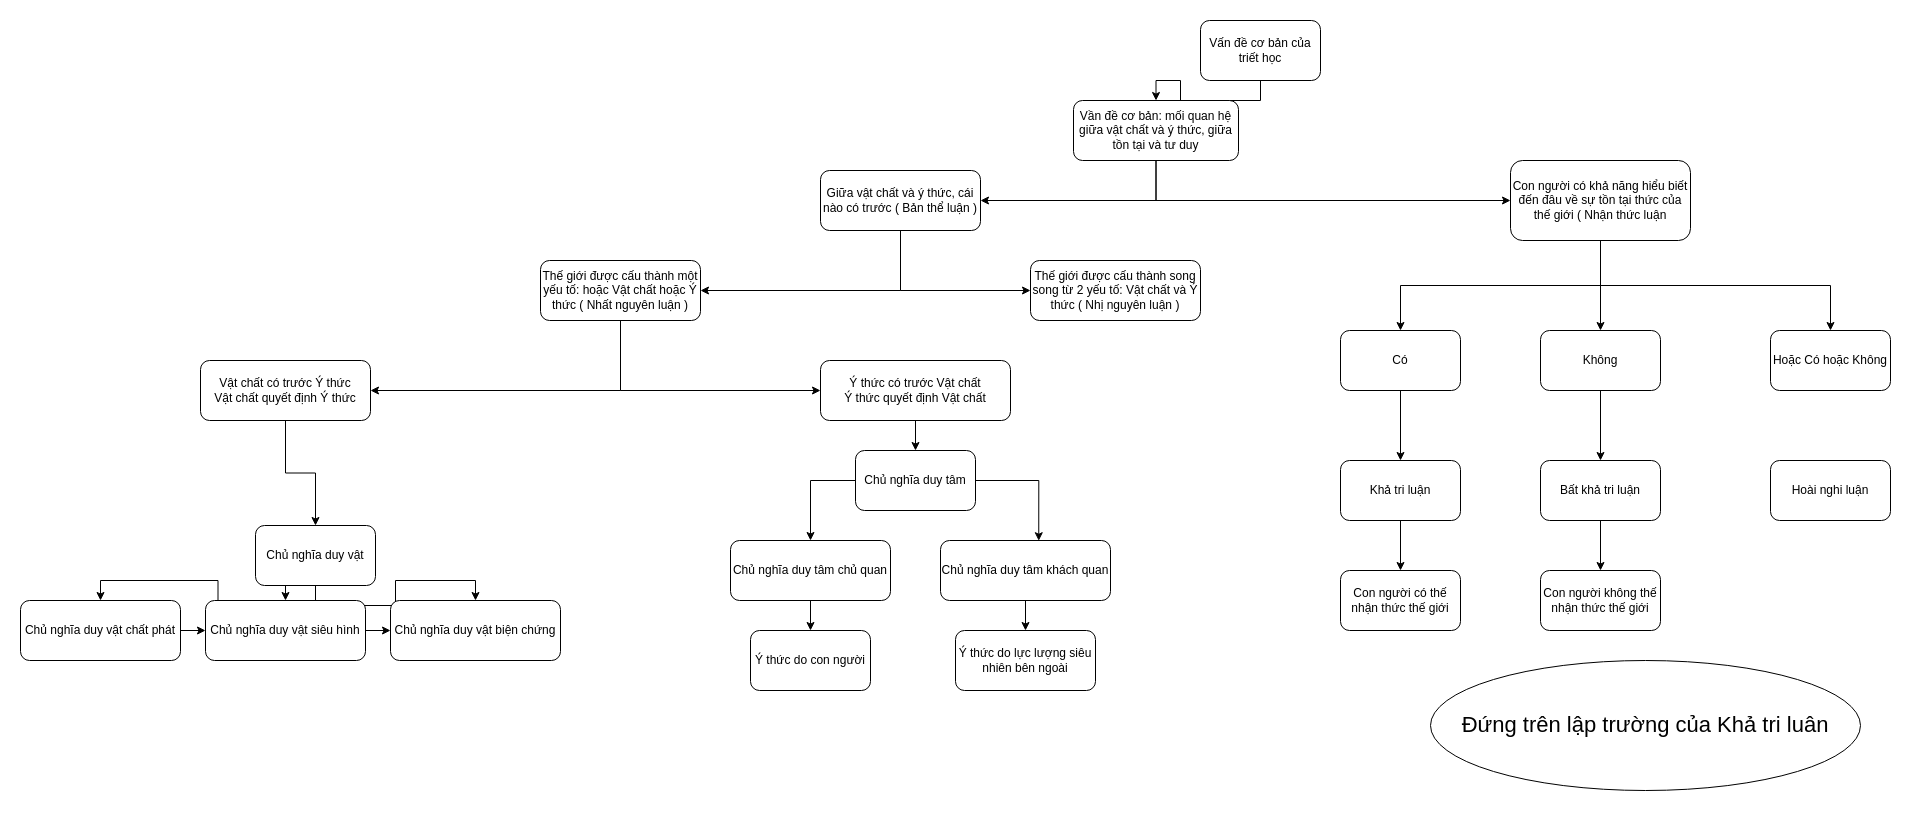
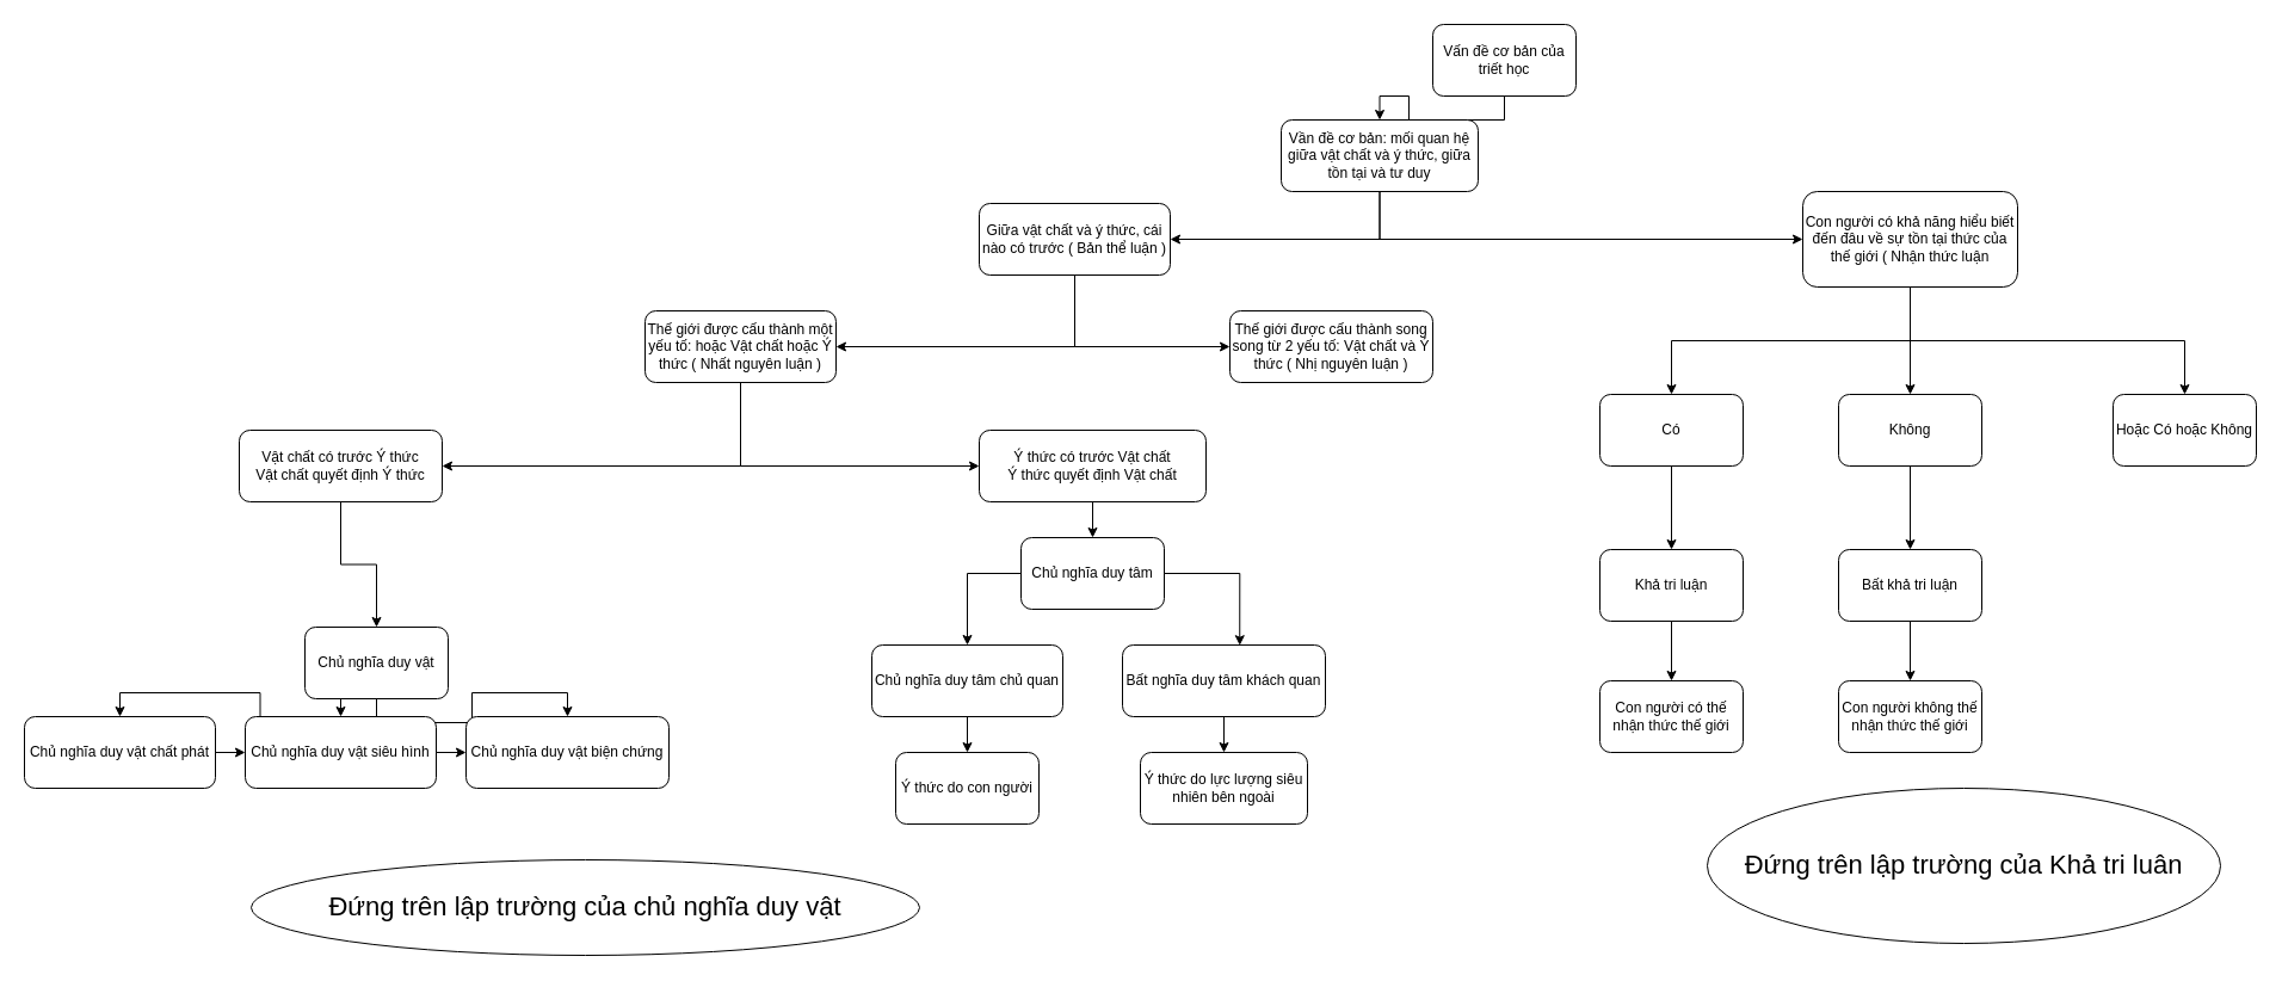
  <mxCell id="0" />
  <mxCell id="1" parent="0" />
  <mxCell id="2" style="edgeStyle=orthogonalEdgeStyle;rounded=0;orthogonalLoop=1;jettySize=auto;html=1;exitX=0.5;exitY=1;exitDx=0;exitDy=0;entryX=0.5;entryY=0;entryDx=0;entryDy=0;fontSize=22;" edge="1" parent="1" source="3" target="6"><mxGeometry relative="1" as="geometry" /></mxCell>
  <mxCell id="3" value="Vấn đề cơ bản của triết học" style="rounded=1;whiteSpace=wrap;html=1;" vertex="1" parent="1"><mxGeometry x="1200" y="20" width="120" height="60" as="geometry" /></mxCell>
  <mxCell id="4" style="edgeStyle=orthogonalEdgeStyle;rounded=0;orthogonalLoop=1;jettySize=auto;html=1;exitX=0.5;exitY=1;exitDx=0;exitDy=0;entryX=1;entryY=0.5;entryDx=0;entryDy=0;fontSize=22;" edge="1" parent="1" source="6" target="9"><mxGeometry relative="1" as="geometry" /></mxCell>
  <mxCell id="5" style="edgeStyle=orthogonalEdgeStyle;rounded=0;orthogonalLoop=1;jettySize=auto;html=1;exitX=0.5;exitY=1;exitDx=0;exitDy=0;entryX=0;entryY=0.5;entryDx=0;entryDy=0;fontSize=22;" edge="1" parent="1" source="6" target="40"><mxGeometry relative="1" as="geometry" /></mxCell>
  <mxCell id="6" value="Vần đề cơ bản: mối quan hệ giữa vật chất và ý thức, giữa tồn tại và tư duy" style="rounded=1;whiteSpace=wrap;html=1;" vertex="1" parent="1"><mxGeometry x="1073" y="100" width="165" height="60" as="geometry" /></mxCell>
  <mxCell id="7" style="edgeStyle=orthogonalEdgeStyle;rounded=0;orthogonalLoop=1;jettySize=auto;html=1;exitX=0.5;exitY=1;exitDx=0;exitDy=0;entryX=0;entryY=0.5;entryDx=0;entryDy=0;fontSize=22;" edge="1" parent="1" source="9" target="13"><mxGeometry relative="1" as="geometry" /></mxCell>
  <mxCell id="8" style="edgeStyle=orthogonalEdgeStyle;rounded=0;orthogonalLoop=1;jettySize=auto;html=1;exitX=0.5;exitY=1;exitDx=0;exitDy=0;entryX=1;entryY=0.5;entryDx=0;entryDy=0;fontSize=22;" edge="1" parent="1" source="9" target="12"><mxGeometry relative="1" as="geometry" /></mxCell>
  <mxCell id="9" value="Giữa vật chất và ý thức, cái nào có trước ( Bản thể luận )" style="rounded=1;whiteSpace=wrap;html=1;" vertex="1" parent="1"><mxGeometry x="820" y="170" width="160" height="60" as="geometry" /></mxCell>
  <mxCell id="10" style="edgeStyle=orthogonalEdgeStyle;rounded=0;orthogonalLoop=1;jettySize=auto;html=1;exitX=0.5;exitY=1;exitDx=0;exitDy=0;entryX=1;entryY=0.5;entryDx=0;entryDy=0;fontSize=22;" edge="1" parent="1" source="12" target="15"><mxGeometry relative="1" as="geometry" /></mxCell>
  <mxCell id="11" style="edgeStyle=orthogonalEdgeStyle;rounded=0;orthogonalLoop=1;jettySize=auto;html=1;exitX=0.5;exitY=1;exitDx=0;exitDy=0;entryX=0;entryY=0.5;entryDx=0;entryDy=0;fontSize=22;" edge="1" parent="1" source="12" target="26"><mxGeometry relative="1" as="geometry" /></mxCell>
  <mxCell id="12" value="Thế giới được cấu thành một yếu tố: hoặc Vật chất hoặc Ý thức ( Nhất nguyên luận )" style="rounded=1;whiteSpace=wrap;html=1;" vertex="1" parent="1"><mxGeometry x="540" y="260" width="160" height="60" as="geometry" /></mxCell>
  <mxCell id="13" value="Thế giới được cấu thành song song từ 2 yếu tố: Vật chất và Ý thức ( Nhị nguyên luận )" style="rounded=1;whiteSpace=wrap;html=1;" vertex="1" parent="1"><mxGeometry x="1030" y="260" width="170" height="60" as="geometry" /></mxCell>
  <mxCell id="14" style="edgeStyle=orthogonalEdgeStyle;rounded=0;orthogonalLoop=1;jettySize=auto;html=1;exitX=0.5;exitY=1;exitDx=0;exitDy=0;entryX=0.5;entryY=0;entryDx=0;entryDy=0;fontSize=22;" edge="1" parent="1" source="15" target="19"><mxGeometry relative="1" as="geometry" /></mxCell>
  <mxCell id="15" value="Vật chất có trước Ý thức&lt;br&gt;Vật chất quyết định Ý thức" style="rounded=1;whiteSpace=wrap;html=1;" vertex="1" parent="1"><mxGeometry x="200" y="360" width="170" height="60" as="geometry" /></mxCell>
  <mxCell id="16" style="edgeStyle=orthogonalEdgeStyle;rounded=0;orthogonalLoop=1;jettySize=auto;html=1;exitX=0.5;exitY=1;exitDx=0;exitDy=0;entryX=0.5;entryY=0;entryDx=0;entryDy=0;fontSize=22;" edge="1" parent="1" source="19" target="23"><mxGeometry relative="1" as="geometry" /></mxCell>
  <mxCell id="17" style="edgeStyle=orthogonalEdgeStyle;rounded=0;orthogonalLoop=1;jettySize=auto;html=1;exitX=0.5;exitY=1;exitDx=0;exitDy=0;fontSize=22;" edge="1" parent="1" source="19" target="21"><mxGeometry relative="1" as="geometry" /></mxCell>
  <mxCell id="18" style="edgeStyle=orthogonalEdgeStyle;rounded=0;orthogonalLoop=1;jettySize=auto;html=1;exitX=0.5;exitY=1;exitDx=0;exitDy=0;entryX=0.5;entryY=0;entryDx=0;entryDy=0;fontSize=22;" edge="1" parent="1" source="19" target="24"><mxGeometry relative="1" as="geometry" /></mxCell>
  <mxCell id="19" value="Chủ nghĩa duy vật" style="rounded=1;whiteSpace=wrap;html=1;" vertex="1" parent="1"><mxGeometry x="255" y="525" width="120" height="60" as="geometry" /></mxCell>
  <mxCell id="20" style="edgeStyle=orthogonalEdgeStyle;rounded=0;orthogonalLoop=1;jettySize=auto;html=1;exitX=1;exitY=0.5;exitDx=0;exitDy=0;entryX=0;entryY=0.5;entryDx=0;entryDy=0;fontSize=22;" edge="1" parent="1" source="21" target="23"><mxGeometry relative="1" as="geometry" /></mxCell>
  <mxCell id="21" value="Chủ nghĩa duy vật chất phát" style="rounded=1;whiteSpace=wrap;html=1;" vertex="1" parent="1"><mxGeometry x="20" y="600" width="160" height="60" as="geometry" /></mxCell>
  <mxCell id="22" style="edgeStyle=orthogonalEdgeStyle;rounded=0;orthogonalLoop=1;jettySize=auto;html=1;exitX=1;exitY=0.5;exitDx=0;exitDy=0;entryX=0;entryY=0.5;entryDx=0;entryDy=0;fontSize=22;" edge="1" parent="1" source="23" target="24"><mxGeometry relative="1" as="geometry" /></mxCell>
  <mxCell id="23" value="Chủ nghĩa duy vật siêu hình" style="rounded=1;whiteSpace=wrap;html=1;" vertex="1" parent="1"><mxGeometry x="205" y="600" width="160" height="60" as="geometry" /></mxCell>
  <mxCell id="24" value="Chủ nghĩa duy vật biện chứng" style="rounded=1;whiteSpace=wrap;html=1;" vertex="1" parent="1"><mxGeometry x="390" y="600" width="170" height="60" as="geometry" /></mxCell>
  <mxCell id="25" style="edgeStyle=orthogonalEdgeStyle;rounded=0;orthogonalLoop=1;jettySize=auto;html=1;exitX=0.5;exitY=1;exitDx=0;exitDy=0;entryX=0.5;entryY=0;entryDx=0;entryDy=0;fontSize=22;" edge="1" parent="1" source="26" target="29"><mxGeometry relative="1" as="geometry" /></mxCell>
  <mxCell id="26" value="Ý thức có trước Vật chất&lt;br&gt;Ý thức quyết định Vật chất" style="rounded=1;whiteSpace=wrap;html=1;" vertex="1" parent="1"><mxGeometry x="820" y="360" width="190" height="60" as="geometry" /></mxCell>
  <mxCell id="27" style="edgeStyle=orthogonalEdgeStyle;rounded=0;orthogonalLoop=1;jettySize=auto;html=1;exitX=0;exitY=0.5;exitDx=0;exitDy=0;entryX=0.5;entryY=0;entryDx=0;entryDy=0;fontSize=22;" edge="1" parent="1" source="29" target="31"><mxGeometry relative="1" as="geometry" /></mxCell>
  <mxCell id="28" style="edgeStyle=orthogonalEdgeStyle;rounded=0;orthogonalLoop=1;jettySize=auto;html=1;exitX=1;exitY=0.5;exitDx=0;exitDy=0;entryX=0.578;entryY=0.004;entryDx=0;entryDy=0;entryPerimeter=0;fontSize=22;" edge="1" parent="1" source="29" target="33"><mxGeometry relative="1" as="geometry" /></mxCell>
  <mxCell id="29" value="Chủ nghĩa duy tâm" style="rounded=1;whiteSpace=wrap;html=1;" vertex="1" parent="1"><mxGeometry x="855" y="450" width="120" height="60" as="geometry" /></mxCell>
  <mxCell id="30" style="edgeStyle=orthogonalEdgeStyle;rounded=0;orthogonalLoop=1;jettySize=auto;html=1;exitX=0.5;exitY=1;exitDx=0;exitDy=0;entryX=0.5;entryY=0;entryDx=0;entryDy=0;fontSize=22;" edge="1" parent="1" source="31" target="34"><mxGeometry relative="1" as="geometry" /></mxCell>
  <mxCell id="31" value="Chủ nghĩa duy tâm chủ quan" style="rounded=1;whiteSpace=wrap;html=1;" vertex="1" parent="1"><mxGeometry y="540" width="160" height="60" as="geometry" x="730" /></mxCell>
  <mxCell id="32" style="edgeStyle=orthogonalEdgeStyle;rounded=0;orthogonalLoop=1;jettySize=auto;html=1;exitX=0.5;exitY=1;exitDx=0;exitDy=0;entryX=0.5;entryY=0;entryDx=0;entryDy=0;fontSize=22;" edge="1" parent="1" source="33" target="35"><mxGeometry relative="1" as="geometry" /></mxCell>
- <mxCell id="33" value="Chủ nghĩa duy tâm khách quan" style="rounded=1;whiteSpace=wrap;html=1;" vertex="1" parent="1"><mxGeometry x="940" y="540" width="170" height="60" as="geometry" /></mxCell>
+ <mxCell id="33" value="Bất nghĩa duy tâm khách quan" style="rounded=1;whiteSpace=wrap;html=1;" vertex="1" parent="1"><mxGeometry x="940" y="540" width="170" height="60" as="geometry" /></mxCell>
  <mxCell id="34" value="Ý thức do con người" style="rounded=1;whiteSpace=wrap;html=1;" vertex="1" parent="1"><mxGeometry x="750" y="630" width="120" height="60" as="geometry" /></mxCell>
  <mxCell id="35" value="Ý thức do lực lượng siêu nhiên bên ngoài" style="rounded=1;whiteSpace=wrap;html=1;" vertex="1" parent="1"><mxGeometry x="955" y="630" width="140" height="60" as="geometry" /></mxCell>
+ <mxCell id="36" value="Đứng trên lập trường của chủ nghĩa duy vật" style="ellipse;whiteSpace=wrap;html=1;fontSize=22;" vertex="1" parent="1"><mxGeometry x="210" y="720" width="560" height="80" as="geometry" /></mxCell>
  <mxCell id="37" style="edgeStyle=orthogonalEdgeStyle;rounded=0;orthogonalLoop=1;jettySize=auto;html=1;exitX=0.5;exitY=1;exitDx=0;exitDy=0;entryX=0.5;entryY=0;entryDx=0;entryDy=0;fontSize=22;" edge="1" parent="1" source="40" target="44"><mxGeometry relative="1" as="geometry" /></mxCell>
  <mxCell id="38" style="edgeStyle=orthogonalEdgeStyle;rounded=0;orthogonalLoop=1;jettySize=auto;html=1;exitX=0.5;exitY=1;exitDx=0;exitDy=0;entryX=0.5;entryY=0;entryDx=0;entryDy=0;fontSize=22;" edge="1" parent="1" source="40" target="42"><mxGeometry relative="1" as="geometry" /></mxCell>
  <mxCell id="39" style="edgeStyle=orthogonalEdgeStyle;rounded=0;orthogonalLoop=1;jettySize=auto;html=1;exitX=0.5;exitY=1;exitDx=0;exitDy=0;entryX=0.5;entryY=0;entryDx=0;entryDy=0;fontSize=22;" edge="1" parent="1" source="40" target="45"><mxGeometry relative="1" as="geometry" /></mxCell>
  <mxCell id="40" value="Con người có khả năng hiểu biết đến đâu về sự tồn tại thức của thế giới ( Nhận thức luận" style="rounded=1;whiteSpace=wrap;html=1;fontSize=12;" vertex="1" parent="1"><mxGeometry x="1510" y="160" width="180" height="80" as="geometry" /></mxCell>
  <mxCell id="41" style="edgeStyle=orthogonalEdgeStyle;rounded=0;orthogonalLoop=1;jettySize=auto;html=1;exitX=0.5;exitY=1;exitDx=0;exitDy=0;entryX=0.5;entryY=0;entryDx=0;entryDy=0;fontSize=22;" edge="1" parent="1" source="42" target="47"><mxGeometry relative="1" as="geometry" /></mxCell>
  <mxCell id="42" value="Có" style="rounded=1;whiteSpace=wrap;html=1;fontSize=12;" vertex="1" parent="1"><mxGeometry x="1340" y="330" width="120" height="60" as="geometry" /></mxCell>
  <mxCell id="43" style="edgeStyle=orthogonalEdgeStyle;rounded=0;orthogonalLoop=1;jettySize=auto;html=1;exitX=0.5;exitY=1;exitDx=0;exitDy=0;entryX=0.5;entryY=0;entryDx=0;entryDy=0;fontSize=22;" edge="1" parent="1" source="44" target="49"><mxGeometry relative="1" as="geometry" /></mxCell>
  <mxCell id="44" value="Không" style="rounded=1;whiteSpace=wrap;html=1;fontSize=12;" vertex="1" parent="1"><mxGeometry x="1540" y="330" width="120" height="60" as="geometry" /></mxCell>
  <mxCell id="45" value="Hoặc Có hoặc Không" style="rounded=1;whiteSpace=wrap;html=1;fontSize=12;" vertex="1" parent="1"><mxGeometry x="1770" y="330" width="120" height="60" as="geometry" /></mxCell>
  <mxCell id="46" style="edgeStyle=orthogonalEdgeStyle;rounded=0;orthogonalLoop=1;jettySize=auto;html=1;exitX=0.5;exitY=1;exitDx=0;exitDy=0;entryX=0.5;entryY=0;entryDx=0;entryDy=0;fontSize=22;" edge="1" parent="1" source="47" target="51"><mxGeometry relative="1" as="geometry" /></mxCell>
  <mxCell id="47" value="Khả tri luận" style="rounded=1;whiteSpace=wrap;html=1;fontSize=12;" vertex="1" parent="1"><mxGeometry x="1340" y="460" width="120" height="60" as="geometry" /></mxCell>
  <mxCell id="48" style="edgeStyle=orthogonalEdgeStyle;rounded=0;orthogonalLoop=1;jettySize=auto;html=1;exitX=0.5;exitY=1;exitDx=0;exitDy=0;entryX=0.5;entryY=0;entryDx=0;entryDy=0;fontSize=22;" edge="1" parent="1" source="49" target="52"><mxGeometry relative="1" as="geometry" /></mxCell>
  <mxCell id="49" value="Bất khả tri luận" style="rounded=1;whiteSpace=wrap;html=1;fontSize=12;" vertex="1" parent="1"><mxGeometry x="1540" y="460" width="120" height="60" as="geometry" /></mxCell>
- <mxCell id="50" value="Hoài nghi luận" style="rounded=1;whiteSpace=wrap;html=1;fontSize=12;" vertex="1" parent="1"><mxGeometry x="1770" y="460" width="120" height="60" as="geometry" /></mxCell>
  <mxCell id="51" value="Con người có thế nhận thức thế giới" style="rounded=1;whiteSpace=wrap;html=1;fontSize=12;" vertex="1" parent="1"><mxGeometry x="1340" y="570" width="120" height="60" as="geometry" /></mxCell>
  <mxCell id="52" value="Con người không thế nhận thức thế giới" style="rounded=1;whiteSpace=wrap;html=1;fontSize=12;" vertex="1" parent="1"><mxGeometry x="1540" y="570" width="120" height="60" as="geometry" /></mxCell>
  <mxCell id="53" value="Đứng trên lập trường của Khả tri luân" style="ellipse;whiteSpace=wrap;html=1;fontSize=22;" vertex="1" parent="1"><mxGeometry x="1430" y="660" width="430" height="130" as="geometry" /></mxCell>
